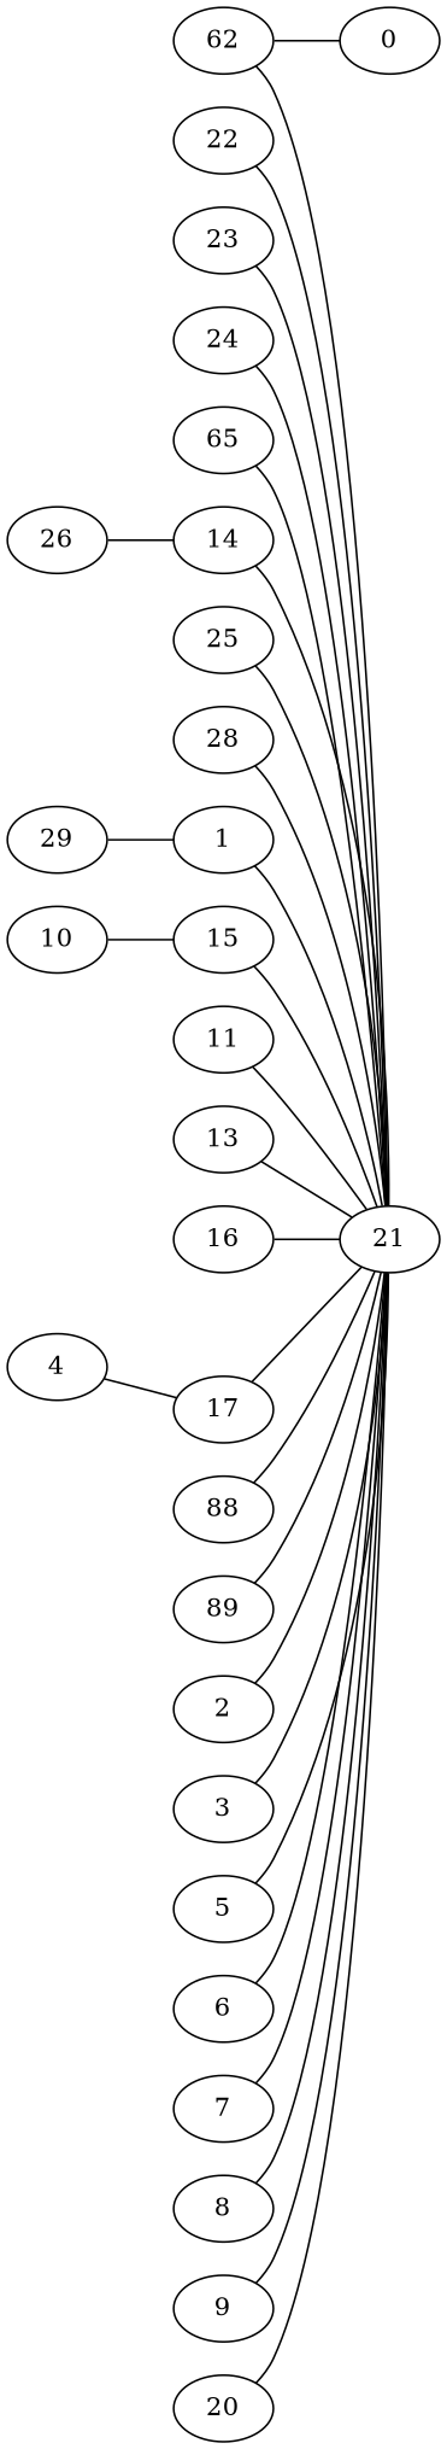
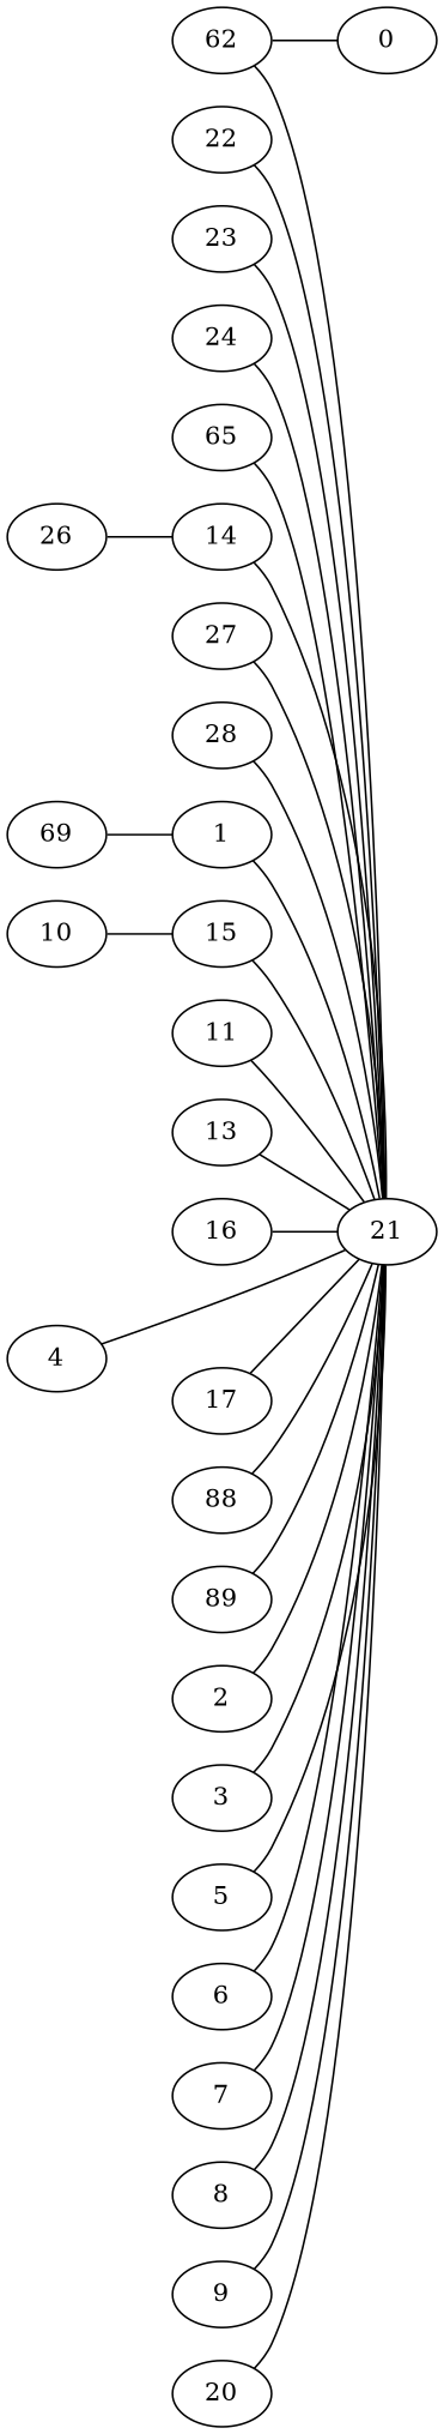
  graph {
    rankdir=LR
    22
    21
    23
    24
    n5 [label=65]
    26
    14
-   27 [label=25]
+   27
    28
-   29
+   29 [label=69]
    1
    10
    15
    11
    n15 [label=62]
    0
    13
    16
    17
    n20 [label=88]
    n21 [label=89]
    2
    3
    4
    5
    6
    7
    8
    9
    20
    22 -- 21
    23 -- 21
    24 -- 21
    n5 -- 21
    26 -- 14
    14 -- 21
    27 -- 21
    28 -- 21
    29 -- 1
    1 -- 21
    10 -- 15
    15 -- 21
    11 -- 21
    n15 -- 21
    n15 -- 0
    13 -- 21
    16 -- 21
    17 -- 21
    n20 -- 21
    n21 -- 21
    2 -- 21
    3 -- 21
-   4 -- 17
+   4 -- 21
    5 -- 21
    6 -- 21
    7 -- 21
    8 -- 21
    9 -- 21
    20 -- 21
  }
